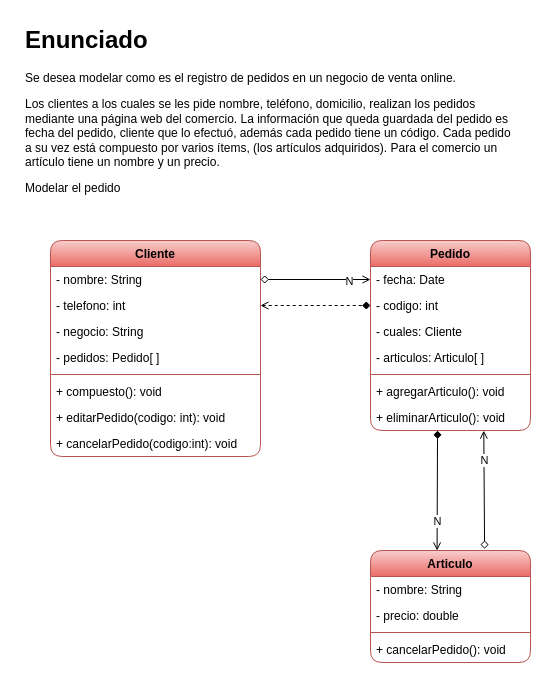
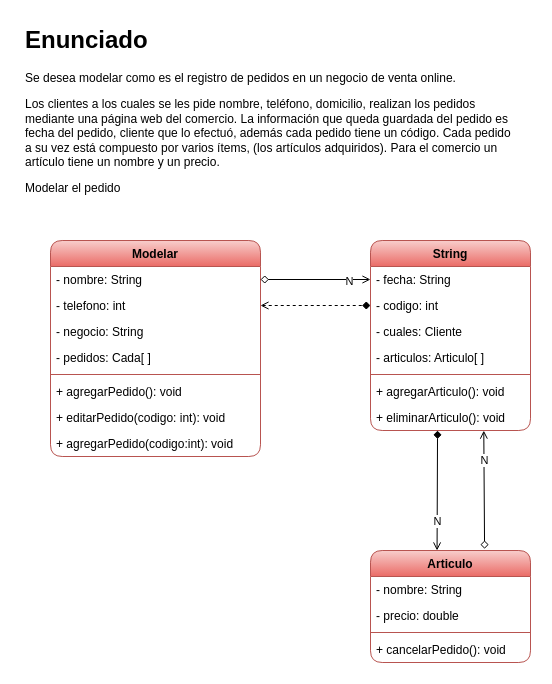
  <mxCell id="0" />
  <mxCell id="1" parent="0" />
  <mxCell id="2" value="" style="endArrow=diamond;html=1;rounded=0;exitX=1;exitY=0.5;exitDx=0;exitDy=0;entryX=0;entryY=0.5;entryDx=0;entryDy=0;endFill=1;startArrow=open;startFill=0;dashed=1;" edge="1" parent="1" source="5" target="14"><mxGeometry width="50" height="50" relative="1" as="geometry"><mxPoint x="280" y="300" as="sourcePoint" /><mxPoint x="330" y="250" as="targetPoint" /></mxGeometry></mxCell>
- <mxCell id="3" value="Cliente" style="swimlane;fontStyle=1;align=center;verticalAlign=top;childLayout=stackLayout;horizontal=1;startSize=26;horizontalStack=0;resizeParent=1;resizeParentMax=0;resizeLast=0;collapsible=1;marginBottom=0;fillColor=#f8cecc;swimlaneFillColor=default;strokeColor=#b85450;gradientColor=#ea6b66;sketch=0;shadow=0;rounded=1;glass=0;" vertex="1" parent="1"><mxGeometry x="50" y="240" width="210" height="216" as="geometry" /></mxCell>
+ <mxCell id="3" value="Modelar" style="swimlane;fontStyle=1;align=center;verticalAlign=top;childLayout=stackLayout;horizontal=1;startSize=26;horizontalStack=0;resizeParent=1;resizeParentMax=0;resizeLast=0;collapsible=1;marginBottom=0;fillColor=#f8cecc;swimlaneFillColor=default;strokeColor=#b85450;gradientColor=#ea6b66;sketch=0;shadow=0;rounded=1;glass=0;" vertex="1" parent="1"><mxGeometry x="50" y="240" width="210" height="216" as="geometry" /></mxCell>
  <mxCell id="4" value="- nombre: String" style="text;strokeColor=none;fillColor=none;align=left;verticalAlign=top;spacingLeft=4;spacingRight=4;overflow=hidden;rotatable=0;points=[[0,0.5],[1,0.5]];portConstraint=eastwest;" vertex="1" parent="3"><mxGeometry y="26" width="210" height="26" as="geometry" /></mxCell>
  <mxCell id="5" value="- telefono: int" style="text;strokeColor=none;fillColor=none;align=left;verticalAlign=top;spacingLeft=4;spacingRight=4;overflow=hidden;rotatable=0;points=[[0,0.5],[1,0.5]];portConstraint=eastwest;" vertex="1" parent="3"><mxGeometry y="52" width="210" height="26" as="geometry" /></mxCell>
  <mxCell id="6" value="- negocio: String" style="text;strokeColor=none;fillColor=none;align=left;verticalAlign=top;spacingLeft=4;spacingRight=4;overflow=hidden;rotatable=0;points=[[0,0.5],[1,0.5]];portConstraint=eastwest;" vertex="1" parent="3"><mxGeometry y="78" width="210" height="26" as="geometry" /></mxCell>
- <mxCell id="7" value="- pedidos: Pedido[ ]" style="text;strokeColor=none;fillColor=none;align=left;verticalAlign=top;spacingLeft=4;spacingRight=4;overflow=hidden;rotatable=0;points=[[0,0.5],[1,0.5]];portConstraint=eastwest;" vertex="1" parent="3"><mxGeometry y="104" width="210" height="26" as="geometry" /></mxCell>
+ <mxCell id="7" value="- pedidos: Cada[ ]" style="text;strokeColor=none;fillColor=none;align=left;verticalAlign=top;spacingLeft=4;spacingRight=4;overflow=hidden;rotatable=0;points=[[0,0.5],[1,0.5]];portConstraint=eastwest;" vertex="1" parent="3"><mxGeometry y="104" width="210" height="26" as="geometry" /></mxCell>
  <mxCell id="8" value="" style="line;strokeWidth=1;fillColor=none;align=left;verticalAlign=middle;spacingTop=-1;spacingLeft=3;spacingRight=3;rotatable=0;labelPosition=right;points=[];portConstraint=eastwest;strokeColor=inherit;" vertex="1" parent="3"><mxGeometry y="130" width="210" height="8" as="geometry" /></mxCell>
- <mxCell id="9" value="+ compuesto(): void" style="text;strokeColor=none;fillColor=none;align=left;verticalAlign=top;spacingLeft=4;spacingRight=4;overflow=hidden;rotatable=0;points=[[0,0.5],[1,0.5]];portConstraint=eastwest;" vertex="1" parent="3"><mxGeometry y="138" width="210" height="26" as="geometry" /></mxCell>
+ <mxCell id="9" value="+ agregarPedido(): void" style="text;strokeColor=none;fillColor=none;align=left;verticalAlign=top;spacingLeft=4;spacingRight=4;overflow=hidden;rotatable=0;points=[[0,0.5],[1,0.5]];portConstraint=eastwest;" vertex="1" parent="3"><mxGeometry y="138" width="210" height="26" as="geometry" /></mxCell>
  <mxCell id="10" value="+ editarPedido(codigo: int): void" style="text;strokeColor=none;fillColor=none;align=left;verticalAlign=top;spacingLeft=4;spacingRight=4;overflow=hidden;rotatable=0;points=[[0,0.5],[1,0.5]];portConstraint=eastwest;" vertex="1" parent="3"><mxGeometry y="164" width="210" height="26" as="geometry" /></mxCell>
- <mxCell id="11" value="+ cancelarPedido(codigo:int): void" style="text;strokeColor=none;fillColor=none;align=left;verticalAlign=top;spacingLeft=4;spacingRight=4;overflow=hidden;rotatable=0;points=[[0,0.5],[1,0.5]];portConstraint=eastwest;" vertex="1" parent="3"><mxGeometry y="190" width="210" height="26" as="geometry" /></mxCell>
- <mxCell id="12" value="Pedido" style="swimlane;fontStyle=1;align=center;verticalAlign=top;childLayout=stackLayout;horizontal=1;startSize=26;horizontalStack=0;resizeParent=1;resizeParentMax=0;resizeLast=0;collapsible=1;marginBottom=0;fillColor=#f8cecc;swimlaneFillColor=default;strokeColor=#b85450;gradientColor=#ea6b66;sketch=0;shadow=0;rounded=1;glass=0;" vertex="1" parent="1"><mxGeometry x="370" y="240" width="160" height="190" as="geometry" /></mxCell>
- <mxCell id="13" value="- fecha: Date" style="text;strokeColor=none;fillColor=none;align=left;verticalAlign=top;spacingLeft=4;spacingRight=4;overflow=hidden;rotatable=0;points=[[0,0.5],[1,0.5]];portConstraint=eastwest;" vertex="1" parent="12"><mxGeometry y="26" width="160" height="26" as="geometry" /></mxCell>
+ <mxCell id="11" value="+ agregarPedido(codigo:int): void" style="text;strokeColor=none;fillColor=none;align=left;verticalAlign=top;spacingLeft=4;spacingRight=4;overflow=hidden;rotatable=0;points=[[0,0.5],[1,0.5]];portConstraint=eastwest;" vertex="1" parent="3"><mxGeometry y="190" width="210" height="26" as="geometry" /></mxCell>
+ <mxCell id="12" value="String" style="swimlane;fontStyle=1;align=center;verticalAlign=top;childLayout=stackLayout;horizontal=1;startSize=26;horizontalStack=0;resizeParent=1;resizeParentMax=0;resizeLast=0;collapsible=1;marginBottom=0;fillColor=#f8cecc;swimlaneFillColor=default;strokeColor=#b85450;gradientColor=#ea6b66;sketch=0;shadow=0;rounded=1;glass=0;" vertex="1" parent="1"><mxGeometry x="370" y="240" width="160" height="190" as="geometry" /></mxCell>
+ <mxCell id="13" value="- fecha: String" style="text;strokeColor=none;fillColor=none;align=left;verticalAlign=top;spacingLeft=4;spacingRight=4;overflow=hidden;rotatable=0;points=[[0,0.5],[1,0.5]];portConstraint=eastwest;" vertex="1" parent="12"><mxGeometry y="26" width="160" height="26" as="geometry" /></mxCell>
  <mxCell id="14" value="- codigo: int" style="text;strokeColor=none;fillColor=none;align=left;verticalAlign=top;spacingLeft=4;spacingRight=4;overflow=hidden;rotatable=0;points=[[0,0.5],[1,0.5]];portConstraint=eastwest;" vertex="1" parent="12"><mxGeometry y="52" width="160" height="26" as="geometry" /></mxCell>
  <mxCell id="15" value="- cuales: Cliente" style="text;strokeColor=none;fillColor=none;align=left;verticalAlign=top;spacingLeft=4;spacingRight=4;overflow=hidden;rotatable=0;points=[[0,0.5],[1,0.5]];portConstraint=eastwest;" vertex="1" parent="12"><mxGeometry y="78" width="160" height="26" as="geometry" /></mxCell>
  <mxCell id="16" value="- articulos: Articulo[ ]" style="text;strokeColor=none;fillColor=none;align=left;verticalAlign=top;spacingLeft=4;spacingRight=4;overflow=hidden;rotatable=0;points=[[0,0.5],[1,0.5]];portConstraint=eastwest;" vertex="1" parent="12"><mxGeometry y="104" width="160" height="26" as="geometry" /></mxCell>
  <mxCell id="17" value="" style="line;strokeWidth=1;fillColor=none;align=left;verticalAlign=middle;spacingTop=-1;spacingLeft=3;spacingRight=3;rotatable=0;labelPosition=right;points=[];portConstraint=eastwest;strokeColor=inherit;" vertex="1" parent="12"><mxGeometry y="130" width="160" height="8" as="geometry" /></mxCell>
  <mxCell id="18" value="+ agregarArticulo(): void" style="text;strokeColor=none;fillColor=none;align=left;verticalAlign=top;spacingLeft=4;spacingRight=4;overflow=hidden;rotatable=0;points=[[0,0.5],[1,0.5]];portConstraint=eastwest;" vertex="1" parent="12"><mxGeometry y="138" width="160" height="26" as="geometry" /></mxCell>
  <mxCell id="19" value="+ eliminarArticulo(): void" style="text;strokeColor=none;fillColor=none;align=left;verticalAlign=top;spacingLeft=4;spacingRight=4;overflow=hidden;rotatable=0;points=[[0,0.5],[1,0.5]];portConstraint=eastwest;" vertex="1" parent="12"><mxGeometry y="164" width="160" height="26" as="geometry" /></mxCell>
  <mxCell id="20" value="Articulo" style="swimlane;fontStyle=1;align=center;verticalAlign=top;childLayout=stackLayout;horizontal=1;startSize=26;horizontalStack=0;resizeParent=1;resizeParentMax=0;resizeLast=0;collapsible=1;marginBottom=0;fillColor=#f8cecc;swimlaneFillColor=default;strokeColor=#b85450;gradientColor=#ea6b66;sketch=0;shadow=0;rounded=1;glass=0;" vertex="1" parent="1"><mxGeometry x="370" y="550" width="160" height="112" as="geometry" /></mxCell>
  <mxCell id="21" value="- nombre: String" style="text;strokeColor=none;fillColor=none;align=left;verticalAlign=top;spacingLeft=4;spacingRight=4;overflow=hidden;rotatable=0;points=[[0,0.5],[1,0.5]];portConstraint=eastwest;" vertex="1" parent="20"><mxGeometry y="26" width="160" height="26" as="geometry" /></mxCell>
  <mxCell id="22" value="- precio: double" style="text;strokeColor=none;fillColor=none;align=left;verticalAlign=top;spacingLeft=4;spacingRight=4;overflow=hidden;rotatable=0;points=[[0,0.5],[1,0.5]];portConstraint=eastwest;" vertex="1" parent="20"><mxGeometry y="52" width="160" height="26" as="geometry" /></mxCell>
  <mxCell id="23" value="" style="line;strokeWidth=1;fillColor=none;align=left;verticalAlign=middle;spacingTop=-1;spacingLeft=3;spacingRight=3;rotatable=0;labelPosition=right;points=[];portConstraint=eastwest;strokeColor=inherit;" vertex="1" parent="20"><mxGeometry y="78" width="160" height="8" as="geometry" /></mxCell>
  <mxCell id="24" value="+ cancelarPedido(): void" style="text;strokeColor=none;fillColor=none;align=left;verticalAlign=top;spacingLeft=4;spacingRight=4;overflow=hidden;rotatable=0;points=[[0,0.5],[1,0.5]];portConstraint=eastwest;" vertex="1" parent="20"><mxGeometry y="86" width="160" height="26" as="geometry" /></mxCell>
  <mxCell id="25" value="&lt;h1&gt;Enunciado&lt;/h1&gt;&lt;p&gt;Se desea modelar como es el registro de pedidos en un negocio de venta online.&amp;nbsp;&lt;/p&gt;&lt;p&gt;Los clientes a los cuales se les pide nombre, teléfono, domicilio, realizan los pedidos&lt;br/&gt;mediante una página web del comercio. La información que queda guardada del pedido es&lt;br/&gt;fecha del pedido, cliente que lo efectuó, además cada pedido tiene un código. Cada pedido&lt;br/&gt;a su vez está compuesto por varios ítems, (los artículos adquiridos). Para el comercio un&lt;br/&gt;artículo tiene un nombre y un precio.&amp;nbsp;&lt;/p&gt;&lt;p&gt;Modelar el pedido&lt;br&gt;&lt;/p&gt;" style="text;html=1;strokeColor=none;fillColor=none;spacing=5;spacingTop=-20;whiteSpace=wrap;overflow=hidden;rounded=0;" vertex="1" parent="1"><mxGeometry x="20" y="20" width="510" height="190" as="geometry" /></mxCell>
  <mxCell id="26" value="" style="endArrow=open;html=1;rounded=0;exitX=1;exitY=0.5;exitDx=0;exitDy=0;entryX=0;entryY=0.5;entryDx=0;entryDy=0;startArrow=diamond;startFill=0;endFill=0;" edge="1" parent="1" source="4" target="13"><mxGeometry width="50" height="50" relative="1" as="geometry"><mxPoint x="280" y="280" as="sourcePoint" /><mxPoint x="370" y="280" as="targetPoint" /></mxGeometry></mxCell>
  <mxCell id="27" value="N" style="edgeLabel;html=1;align=center;verticalAlign=middle;resizable=0;points=[];" vertex="1" connectable="0" parent="26"><mxGeometry x="0.595" y="-1" relative="1" as="geometry"><mxPoint as="offset" /></mxGeometry></mxCell>
  <mxCell id="28" value="" style="endArrow=diamond;html=1;rounded=0;entryX=0.419;entryY=1.004;entryDx=0;entryDy=0;entryPerimeter=0;exitX=0.416;exitY=0;exitDx=0;exitDy=0;exitPerimeter=0;startArrow=open;startFill=0;endFill=1;" edge="1" parent="1" source="20" target="19"><mxGeometry width="50" height="50" relative="1" as="geometry"><mxPoint x="410" y="470" as="sourcePoint" /><mxPoint x="460" y="420" as="targetPoint" /></mxGeometry></mxCell>
  <mxCell id="29" value="N" style="edgeLabel;html=1;align=center;verticalAlign=middle;resizable=0;points=[];" vertex="1" connectable="0" parent="28"><mxGeometry x="-0.668" relative="1" as="geometry"><mxPoint y="-10" as="offset" /></mxGeometry></mxCell>
  <mxCell id="30" value="" style="endArrow=open;html=1;rounded=0;startArrow=diamond;startFill=0;endFill=0;exitX=0.713;exitY=-0.015;exitDx=0;exitDy=0;exitPerimeter=0;entryX=0.708;entryY=1.004;entryDx=0;entryDy=0;entryPerimeter=0;" edge="1" parent="1" source="20" target="19"><mxGeometry width="50" height="50" relative="1" as="geometry"><mxPoint x="480" y="470" as="sourcePoint" /><mxPoint x="480" y="430" as="targetPoint" /></mxGeometry></mxCell>
  <mxCell id="31" value="N" style="edgeLabel;html=1;align=center;verticalAlign=middle;resizable=0;points=[];" vertex="1" connectable="0" parent="30"><mxGeometry x="0.595" y="-1" relative="1" as="geometry"><mxPoint x="-1" y="5" as="offset" /></mxGeometry></mxCell>
